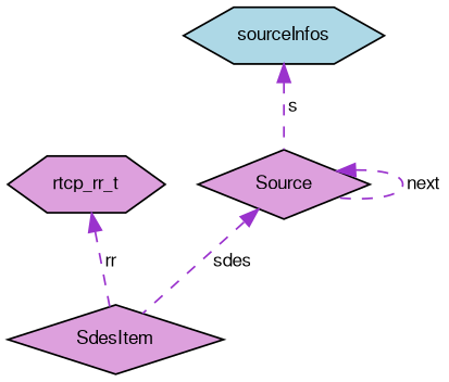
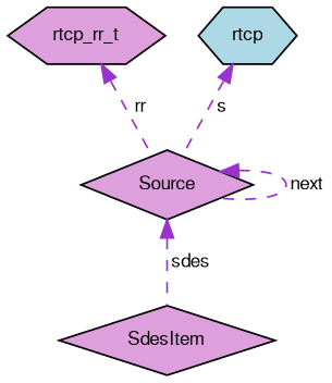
  digraph {
    node [color=black fillcolor=plum fontname=FreeSans fontsize=10 shape=diamond style=filled]
    edge [color=darkorchid3 dir=back fontname=FreeSans fontsize=10 labelfontname=FreeSans labelfontsize=10 style=dashed]
    n1 [fontcolor=black height=0.2 label=Source width=0.4]
    n2 [height=0.2 label=SdesItem width=0.4]
    n3 [height=0.2 label=rtcp_rr_t shape=hexagon width=0.4]
-   n4 [fillcolor=lightblue height=0.2 label=sourceInfos shape=hexagon width=0.4]
+   n4 [fillcolor=lightblue height=0.2 label=rtcp shape=hexagon width=0.4]
    n1 -> n1 [label=" next"]
    n1 -> n2 [label=" sdes"]
-   n3 -> n2 [label=" rr"]
+   n3 -> n1 [label=" rr"]
    n4 -> n1 [label=" s"]
  }
